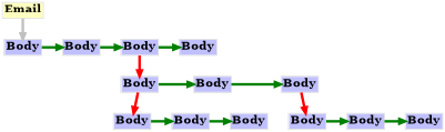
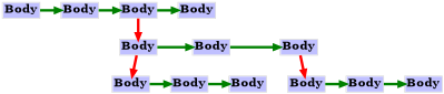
  digraph {
    nodesep=0.5
    rankdir=TB
    ranksep=0.5
    node [shape=plain]
    edge [arrowsize=1.0 color="#008000" penwidth=4.5]
    n1 [label=<<table cellspacing="0" border="1" rows="*" color="#d0d0d0"> 		<tr> 			<td border="0" align="left" bgcolor="#c0c0ff" port="top" colspan="3"><font color="#000000" point-size="20"><b>Body</b></font></td> 		</tr> 		</table>>]
    n2 [label=<<table cellspacing="0" border="1" rows="*" color="#d0d0d0"> 		<tr> 			<td border="0" align="left" bgcolor="#c0c0ff" port="top" colspan="3"><font color="#000000" point-size="20"><b>Body</b></font></td> 		</tr> 		</table>>]
    n3 [label=<<table cellspacing="0" border="1" rows="*" color="#d0d0d0"> 		<tr> 			<td border="0" align="left" bgcolor="#c0c0ff" port="top" colspan="3"><font color="#000000" point-size="20"><b>Body</b></font></td> 		</tr> 		</table>>]
    n4 [label=<<table cellspacing="0" border="1" rows="*" color="#d0d0d0"> 		<tr> 			<td border="0" align="left" bgcolor="#c0c0ff" port="top" colspan="3"><font color="#000000" point-size="20"><b>Body</b></font></td> 		</tr> 		</table>>]
    n5 [label=<<table cellspacing="0" border="1" rows="*" color="#d0d0d0"> 		<tr> 			<td border="0" align="left" bgcolor="#c0c0ff" port="top" colspan="3"><font color="#000000" point-size="20"><b>Body</b></font></td> 		</tr> 		</table>>]
    n6 [label=<<table cellspacing="0" border="1" rows="*" color="#d0d0d0"> 		<tr> 			<td border="0" align="left" bgcolor="#c0c0ff" port="top" colspan="3"><font color="#000000" point-size="20"><b>Body</b></font></td> 		</tr> 		</table>>]
    n7 [label=<<table cellspacing="0" border="1" rows="*" color="#d0d0d0"> 		<tr> 			<td border="0" align="left" bgcolor="#c0c0ff" port="top" colspan="3"><font color="#000000" point-size="20"><b>Body</b></font></td> 		</tr> 		</table>>]
    n8 [label=<<table cellspacing="0" border="1" rows="*" color="#d0d0d0"> 		<tr> 			<td border="0" align="left" bgcolor="#c0c0ff" port="top" colspan="3"><font color="#000000" point-size="20"><b>Body</b></font></td> 		</tr> 		</table>>]
    n9 [label=<<table cellspacing="0" border="1" rows="*" color="#d0d0d0"> 		<tr> 			<td border="0" align="left" bgcolor="#c0c0ff" port="top" colspan="3"><font color="#000000" point-size="20"><b>Body</b></font></td> 		</tr> 		</table>>]
    n10 [label=<<table cellspacing="0" border="1" rows="*" color="#d0d0d0"> 		<tr> 			<td border="0" align="left" bgcolor="#c0c0ff" port="top" colspan="3"><font color="#000000" point-size="20"><b>Body</b></font></td> 		</tr> 		</table>>]
    n11 [label=<<table cellspacing="0" border="1" rows="*" color="#d0d0d0"> 		<tr> 			<td border="0" align="left" bgcolor="#c0c0ff" port="top" colspan="3"><font color="#000000" point-size="20"><b>Body</b></font></td> 		</tr> 		</table>>]
    n12 [label=<<table cellspacing="0" border="1" rows="*" color="#d0d0d0"> 		<tr> 			<td border="0" align="left" bgcolor="#c0c0ff" port="top" colspan="3"><font color="#000000" point-size="20"><b>Body</b></font></td> 		</tr> 		</table>>]
    n13 [label=<<table cellspacing="0" border="1" rows="*" color="#d0d0d0"> 		<tr> 			<td border="0" align="left" bgcolor="#c0c0ff" port="top" colspan="3"><font color="#000000" point-size="20"><b>Body</b></font></td> 		</tr> 		</table>>]
-   n14 [label=<<table cellspacing="0" border="1" rows="*" color="#d0d0d0"> 		<tr> 			<td border="0" align="left" bgcolor="#ffffc0" port="top" colspan="3"><font color="#000000" point-size="20"><b>Email</b></font></td> 		</tr> 		</table>>]
    subgraph sub_1 {
      rank=same
      n1
      n2
      n3
    }
    subgraph sub_2 {
      rank=same
      n4
      n5
      n6
    }
    subgraph sub_3 {
      rank=same
      n7
      n8
      n9
    }
    subgraph sub_4 {
      rank=same
      n10
      n11
      n12
      n13
    }
    n1 -> n2
    n2 -> n3
    n4 -> n5
    n5 -> n6
    n7 -> n1 [color="#ff0000"]
    n7 -> n8
    n8 -> n9
    n9 -> n4 [color="#ff0000"]
    n10 -> n11
    n11 -> n12
    n12 -> n7 [color="#ff0000"]
    n12 -> n13
-   n14 -> n10 [color="#c0c0c0"]
  }
